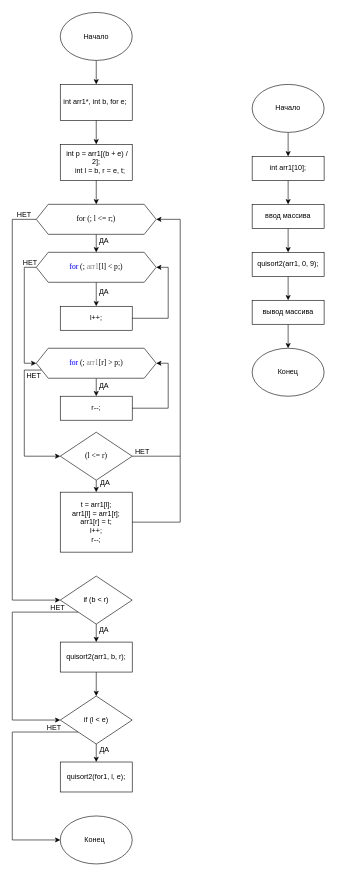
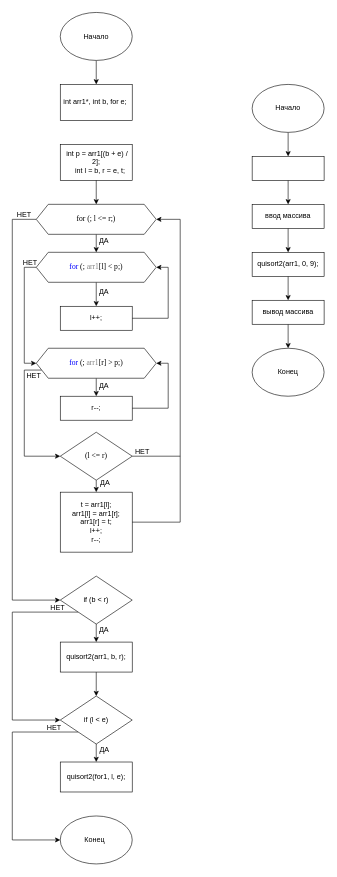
  <mxCell id="0" />
  <mxCell id="1" parent="0" />
  <mxCell id="2" style="edgeStyle=orthogonalEdgeStyle;rounded=0;orthogonalLoop=1;jettySize=auto;html=1;exitX=0.5;exitY=1;exitDx=0;exitDy=0;entryX=0.5;entryY=0;entryDx=0;entryDy=0;" edge="1" parent="1" source="3" target="28"><mxGeometry relative="1" as="geometry" /></mxCell>
  <mxCell id="3" value="" style="ellipse;whiteSpace=wrap;html=1;" vertex="1" parent="1"><mxGeometry x="100" y="20" width="120" height="80" as="geometry" /></mxCell>
  <mxCell id="4" value="" style="rounded=0;whiteSpace=wrap;html=1;" vertex="1" parent="1"><mxGeometry x="100" y="140" width="120" height="60" as="geometry" /></mxCell>
  <mxCell id="5" value="" style="rounded=0;whiteSpace=wrap;html=1;" vertex="1" parent="1"><mxGeometry x="100" y="240" width="120" height="60" as="geometry" /></mxCell>
  <mxCell id="6" style="edgeStyle=orthogonalEdgeStyle;rounded=0;orthogonalLoop=1;jettySize=auto;html=1;exitX=0;exitY=0.5;exitDx=0;exitDy=0;entryX=0;entryY=0.5;entryDx=0;entryDy=0;" edge="1" parent="1" source="8" target="18"><mxGeometry relative="1" as="geometry"><Array as="points"><mxPoint x="20" y="365" /><mxPoint x="20" y="1000" /></Array></mxGeometry></mxCell>
  <mxCell id="7" style="edgeStyle=orthogonalEdgeStyle;rounded=0;orthogonalLoop=1;jettySize=auto;html=1;exitX=0.5;exitY=1;exitDx=0;exitDy=0;entryX=0.5;entryY=0;entryDx=0;entryDy=0;" edge="1" parent="1" source="8" target="11"><mxGeometry relative="1" as="geometry" /></mxCell>
  <mxCell id="8" value="" style="shape=hexagon;perimeter=hexagonPerimeter2;whiteSpace=wrap;html=1;fixedSize=1;" vertex="1" parent="1"><mxGeometry x="60" y="340" width="200" height="50" as="geometry" /></mxCell>
  <mxCell id="9" style="edgeStyle=orthogonalEdgeStyle;rounded=0;orthogonalLoop=1;jettySize=auto;html=1;exitX=0.5;exitY=1;exitDx=0;exitDy=0;entryX=0.5;entryY=0;entryDx=0;entryDy=0;" edge="1" parent="1" source="11" target="12"><mxGeometry relative="1" as="geometry" /></mxCell>
  <mxCell id="10" style="edgeStyle=orthogonalEdgeStyle;rounded=0;orthogonalLoop=1;jettySize=auto;html=1;exitX=0;exitY=0.5;exitDx=0;exitDy=0;entryX=0;entryY=0.5;entryDx=0;entryDy=0;" edge="1" parent="1" source="11" target="37"><mxGeometry relative="1" as="geometry" /></mxCell>
  <mxCell id="11" value="" style="shape=hexagon;perimeter=hexagonPerimeter2;whiteSpace=wrap;html=1;fixedSize=1;" vertex="1" parent="1"><mxGeometry x="60" y="420" width="200" height="50" as="geometry" /></mxCell>
  <mxCell id="12" value="" style="rounded=0;whiteSpace=wrap;html=1;" vertex="1" parent="1"><mxGeometry x="100" y="510" width="120" height="40" as="geometry" /></mxCell>
  <mxCell id="13" style="edgeStyle=orthogonalEdgeStyle;rounded=0;orthogonalLoop=1;jettySize=auto;html=1;exitX=0.5;exitY=1;exitDx=0;exitDy=0;entryX=0.5;entryY=0;entryDx=0;entryDy=0;" edge="1" parent="1" source="14" target="44"><mxGeometry relative="1" as="geometry" /></mxCell>
  <mxCell id="14" value="" style="rhombus;whiteSpace=wrap;html=1;" vertex="1" parent="1"><mxGeometry x="100" y="720" width="120" height="80" as="geometry" /></mxCell>
  <mxCell id="15" value="" style="rounded=0;whiteSpace=wrap;html=1;" vertex="1" parent="1"><mxGeometry x="100" y="820" width="120" height="100" as="geometry" /></mxCell>
  <mxCell id="16" style="edgeStyle=orthogonalEdgeStyle;rounded=0;orthogonalLoop=1;jettySize=auto;html=1;exitX=0.5;exitY=1;exitDx=0;exitDy=0;entryX=0.5;entryY=0;entryDx=0;entryDy=0;" edge="1" parent="1" source="18" target="20"><mxGeometry relative="1" as="geometry" /></mxCell>
  <mxCell id="17" style="edgeStyle=orthogonalEdgeStyle;rounded=0;orthogonalLoop=1;jettySize=auto;html=1;exitX=0;exitY=1;exitDx=0;exitDy=0;entryX=0;entryY=0.5;entryDx=0;entryDy=0;" edge="1" parent="1" source="18" target="23"><mxGeometry relative="1" as="geometry"><Array as="points"><mxPoint x="20" y="1020" /><mxPoint x="20" y="1200" /></Array></mxGeometry></mxCell>
  <mxCell id="18" value="" style="rhombus;whiteSpace=wrap;html=1;" vertex="1" parent="1"><mxGeometry x="100" y="960" width="120" height="80" as="geometry" /></mxCell>
  <mxCell id="19" style="edgeStyle=orthogonalEdgeStyle;rounded=0;orthogonalLoop=1;jettySize=auto;html=1;exitX=0.5;exitY=1;exitDx=0;exitDy=0;entryX=0.5;entryY=0;entryDx=0;entryDy=0;" edge="1" parent="1" source="20" target="23"><mxGeometry relative="1" as="geometry" /></mxCell>
  <mxCell id="20" value="" style="rounded=0;whiteSpace=wrap;html=1;" vertex="1" parent="1"><mxGeometry x="100" y="1070" width="120" height="50" as="geometry" /></mxCell>
  <mxCell id="21" style="edgeStyle=orthogonalEdgeStyle;rounded=0;orthogonalLoop=1;jettySize=auto;html=1;exitX=0.5;exitY=1;exitDx=0;exitDy=0;entryX=0.5;entryY=0;entryDx=0;entryDy=0;" edge="1" parent="1" source="23" target="24"><mxGeometry relative="1" as="geometry" /></mxCell>
  <mxCell id="22" style="edgeStyle=orthogonalEdgeStyle;rounded=0;orthogonalLoop=1;jettySize=auto;html=1;exitX=0;exitY=1;exitDx=0;exitDy=0;entryX=0;entryY=0.5;entryDx=0;entryDy=0;" edge="1" parent="1" source="23" target="25"><mxGeometry relative="1" as="geometry"><Array as="points"><mxPoint x="20" y="1220" /><mxPoint x="20" y="1400" /></Array></mxGeometry></mxCell>
  <mxCell id="23" value="" style="rhombus;whiteSpace=wrap;html=1;" vertex="1" parent="1"><mxGeometry x="100" y="1160" width="120" height="80" as="geometry" /></mxCell>
  <mxCell id="24" value="" style="rounded=0;whiteSpace=wrap;html=1;" vertex="1" parent="1"><mxGeometry x="100" y="1270" width="120" height="50" as="geometry" /></mxCell>
  <mxCell id="25" value="" style="ellipse;whiteSpace=wrap;html=1;" vertex="1" parent="1"><mxGeometry x="100" y="1360" width="120" height="80" as="geometry" /></mxCell>
  <mxCell id="26" value="Начало" style="text;html=1;strokeColor=none;fillColor=none;align=center;verticalAlign=middle;whiteSpace=wrap;rounded=0;" vertex="1" parent="1"><mxGeometry x="105" y="50" width="110" height="20" as="geometry" /></mxCell>
- <mxCell id="27" style="edgeStyle=orthogonalEdgeStyle;rounded=0;orthogonalLoop=1;jettySize=auto;html=1;exitX=0.5;exitY=1;exitDx=0;exitDy=0;entryX=0.5;entryY=0;entryDx=0;entryDy=0;" edge="1" parent="1" source="28" target="30"><mxGeometry relative="1" as="geometry" /></mxCell>
  <mxCell id="28" value="int arr1*, int b, for e;&amp;nbsp;" style="text;html=1;strokeColor=none;fillColor=none;align=center;verticalAlign=middle;whiteSpace=wrap;rounded=0;" vertex="1" parent="1"><mxGeometry x="100" y="140" width="120" height="60" as="geometry" /></mxCell>
  <mxCell id="29" style="edgeStyle=orthogonalEdgeStyle;rounded=0;orthogonalLoop=1;jettySize=auto;html=1;exitX=0.5;exitY=1;exitDx=0;exitDy=0;entryX=0.5;entryY=0;entryDx=0;entryDy=0;" edge="1" parent="1" source="30" target="8"><mxGeometry relative="1" as="geometry" /></mxCell>
  <mxCell id="30" value="&lt;div&gt;&amp;nbsp;int p = arr1[(b + e) / 2];&lt;/div&gt;&lt;div&gt;&amp;nbsp; &amp;nbsp; int l = b, r = e, t;&lt;/div&gt;" style="text;html=1;strokeColor=none;fillColor=none;align=center;verticalAlign=middle;whiteSpace=wrap;rounded=0;" vertex="1" parent="1"><mxGeometry x="100" y="240" width="120" height="60" as="geometry" /></mxCell>
  <mxCell id="31" value="&lt;span lang=&quot;EN-US&quot; style=&quot;font-size: 9.5pt ; font-family: &amp;#34;consolas&amp;#34;&quot;&gt;for (; l &amp;lt;= r;)&lt;/span&gt;" style="text;html=1;strokeColor=none;fillColor=none;align=center;verticalAlign=middle;whiteSpace=wrap;rounded=0;" vertex="1" parent="1"><mxGeometry x="70" y="355" width="180" height="20" as="geometry" /></mxCell>
  <mxCell id="32" value="&lt;span lang=&quot;EN-US&quot; style=&quot;font-size: 9.5pt ; font-family: &amp;#34;consolas&amp;#34; ; color: blue&quot;&gt;for&lt;/span&gt;&lt;span lang=&quot;EN-US&quot; style=&quot;font-size: 9.5pt ; font-family: &amp;#34;consolas&amp;#34;&quot;&gt; (; &lt;/span&gt;&lt;span lang=&quot;EN-US&quot; style=&quot;font-size: 9.5pt ; font-family: &amp;#34;consolas&amp;#34; ; color: gray&quot;&gt;arr1&lt;/span&gt;&lt;span lang=&quot;EN-US&quot; style=&quot;font-size: 9.5pt ; font-family: &amp;#34;consolas&amp;#34;&quot;&gt;[l] &amp;lt; p;)&lt;/span&gt;" style="text;html=1;strokeColor=none;fillColor=none;align=center;verticalAlign=middle;whiteSpace=wrap;rounded=0;" vertex="1" parent="1"><mxGeometry x="80" y="435" width="160" height="20" as="geometry" /></mxCell>
  <mxCell id="33" style="edgeStyle=orthogonalEdgeStyle;rounded=0;orthogonalLoop=1;jettySize=auto;html=1;exitX=1;exitY=0.5;exitDx=0;exitDy=0;entryX=1;entryY=0.5;entryDx=0;entryDy=0;" edge="1" parent="1" source="34" target="11"><mxGeometry relative="1" as="geometry"><Array as="points"><mxPoint x="280" y="530" /><mxPoint x="280" y="445" /></Array></mxGeometry></mxCell>
  <mxCell id="34" value="l++;" style="text;html=1;strokeColor=none;fillColor=none;align=center;verticalAlign=middle;whiteSpace=wrap;rounded=0;" vertex="1" parent="1"><mxGeometry x="100" y="520" width="120" height="20" as="geometry" /></mxCell>
  <mxCell id="35" style="edgeStyle=orthogonalEdgeStyle;rounded=0;orthogonalLoop=1;jettySize=auto;html=1;exitX=0.5;exitY=1;exitDx=0;exitDy=0;entryX=0.5;entryY=0;entryDx=0;entryDy=0;" edge="1" parent="1" source="37" target="38"><mxGeometry relative="1" as="geometry" /></mxCell>
  <mxCell id="36" style="edgeStyle=orthogonalEdgeStyle;rounded=0;orthogonalLoop=1;jettySize=auto;html=1;exitX=0;exitY=0.75;exitDx=0;exitDy=0;entryX=0;entryY=0.5;entryDx=0;entryDy=0;" edge="1" parent="1" source="37" target="14"><mxGeometry relative="1" as="geometry"><Array as="points"><mxPoint x="40" y="616" /><mxPoint x="40" y="760" /></Array></mxGeometry></mxCell>
  <mxCell id="37" value="" style="shape=hexagon;perimeter=hexagonPerimeter2;whiteSpace=wrap;html=1;fixedSize=1;" vertex="1" parent="1"><mxGeometry x="60" y="580" width="200" height="50" as="geometry" /></mxCell>
  <mxCell id="38" value="" style="rounded=0;whiteSpace=wrap;html=1;" vertex="1" parent="1"><mxGeometry x="100" y="660" width="120" height="40" as="geometry" /></mxCell>
  <mxCell id="39" value="&lt;span lang=&quot;EN-US&quot; style=&quot;font-size: 9.5pt ; font-family: &amp;#34;consolas&amp;#34; ; color: blue&quot;&gt;for&lt;/span&gt;&lt;span lang=&quot;EN-US&quot; style=&quot;font-size: 9.5pt ; font-family: &amp;#34;consolas&amp;#34;&quot;&gt; (; &lt;/span&gt;&lt;span lang=&quot;EN-US&quot; style=&quot;font-size: 9.5pt ; font-family: &amp;#34;consolas&amp;#34; ; color: gray&quot;&gt;arr1&lt;/span&gt;&lt;span lang=&quot;EN-US&quot; style=&quot;font-size: 9.5pt ; font-family: &amp;#34;consolas&amp;#34;&quot;&gt;[r] &amp;gt; p;)&lt;/span&gt;" style="text;html=1;strokeColor=none;fillColor=none;align=center;verticalAlign=middle;whiteSpace=wrap;rounded=0;" vertex="1" parent="1"><mxGeometry x="70" y="595" width="180" height="20" as="geometry" /></mxCell>
  <mxCell id="40" style="edgeStyle=orthogonalEdgeStyle;rounded=0;orthogonalLoop=1;jettySize=auto;html=1;exitX=1;exitY=0.5;exitDx=0;exitDy=0;entryX=1;entryY=0.5;entryDx=0;entryDy=0;" edge="1" parent="1" source="41" target="37"><mxGeometry relative="1" as="geometry"><Array as="points"><mxPoint x="280" y="680" /><mxPoint x="280" y="605" /></Array></mxGeometry></mxCell>
  <mxCell id="41" value="r--;" style="text;html=1;strokeColor=none;fillColor=none;align=center;verticalAlign=middle;whiteSpace=wrap;rounded=0;" vertex="1" parent="1"><mxGeometry x="100" y="670" width="120" height="20" as="geometry" /></mxCell>
  <mxCell id="42" value="&lt;span lang=&quot;EN-US&quot; style=&quot;font-size: 9.5pt ; font-family: &amp;#34;consolas&amp;#34;&quot;&gt;(l &amp;lt;= r)&lt;/span&gt;" style="text;html=1;strokeColor=none;fillColor=none;align=center;verticalAlign=middle;whiteSpace=wrap;rounded=0;" vertex="1" parent="1"><mxGeometry x="120" y="750" width="80" height="20" as="geometry" /></mxCell>
  <mxCell id="43" style="edgeStyle=orthogonalEdgeStyle;rounded=0;orthogonalLoop=1;jettySize=auto;html=1;exitX=1;exitY=0.5;exitDx=0;exitDy=0;entryX=1;entryY=0.5;entryDx=0;entryDy=0;" edge="1" parent="1" source="44" target="8"><mxGeometry relative="1" as="geometry"><Array as="points"><mxPoint x="300" y="870" /><mxPoint x="300" y="365" /></Array></mxGeometry></mxCell>
  <mxCell id="44" value="t = arr1[l];&lt;br&gt;arr1[l] = arr1[r];&lt;br&gt;arr1[r] = t;&lt;br&gt;l++;&lt;br&gt;r--;" style="text;html=1;strokeColor=none;fillColor=none;align=center;verticalAlign=middle;whiteSpace=wrap;rounded=0;" vertex="1" parent="1"><mxGeometry x="100" y="820" width="120" height="100" as="geometry" /></mxCell>
  <mxCell id="45" value="if (b &amp;lt; r)" style="text;html=1;strokeColor=none;fillColor=none;align=center;verticalAlign=middle;whiteSpace=wrap;rounded=0;" vertex="1" parent="1"><mxGeometry x="120" y="990" width="80" height="20" as="geometry" /></mxCell>
  <mxCell id="46" value="if (l &amp;lt; e)" style="text;html=1;strokeColor=none;fillColor=none;align=center;verticalAlign=middle;whiteSpace=wrap;rounded=0;" vertex="1" parent="1"><mxGeometry x="120" y="1190" width="80" height="20" as="geometry" /></mxCell>
  <mxCell id="47" value="quisort2(arr1, b, r);" style="text;html=1;strokeColor=none;fillColor=none;align=center;verticalAlign=middle;whiteSpace=wrap;rounded=0;" vertex="1" parent="1"><mxGeometry x="100" y="1085" width="120" height="20" as="geometry" /></mxCell>
  <mxCell id="48" value="quisort2(for1, l, e);" style="text;html=1;strokeColor=none;fillColor=none;align=center;verticalAlign=middle;whiteSpace=wrap;rounded=0;" vertex="1" parent="1"><mxGeometry x="100" y="1285" width="120" height="20" as="geometry" /></mxCell>
  <mxCell id="49" value="Конец" style="text;html=1;strokeColor=none;fillColor=none;align=center;verticalAlign=middle;whiteSpace=wrap;rounded=0;" vertex="1" parent="1"><mxGeometry x="105" y="1390" width="105" height="20" as="geometry" /></mxCell>
  <mxCell id="50" value="" style="endArrow=none;html=1;" edge="1" parent="1"><mxGeometry width="50" height="50" relative="1" as="geometry"><mxPoint x="220" y="760" as="sourcePoint" /><mxPoint x="300" y="760" as="targetPoint" /></mxGeometry></mxCell>
  <mxCell id="51" value="НЕТ" style="text;html=1;strokeColor=none;fillColor=none;align=center;verticalAlign=middle;whiteSpace=wrap;rounded=0;" vertex="1" parent="1"><mxGeometry x="20" y="348" width="40" height="20" as="geometry" /></mxCell>
  <mxCell id="52" value="ДА" style="text;html=1;strokeColor=none;fillColor=none;align=center;verticalAlign=middle;whiteSpace=wrap;rounded=0;" vertex="1" parent="1"><mxGeometry x="153" y="391" width="40" height="20" as="geometry" /></mxCell>
  <mxCell id="53" value="НЕТ" style="text;html=1;strokeColor=none;fillColor=none;align=center;verticalAlign=middle;whiteSpace=wrap;rounded=0;" vertex="1" parent="1"><mxGeometry x="30" y="428" width="40" height="20" as="geometry" /></mxCell>
  <mxCell id="54" value="ДА" style="text;html=1;strokeColor=none;fillColor=none;align=center;verticalAlign=middle;whiteSpace=wrap;rounded=0;" vertex="1" parent="1"><mxGeometry x="153" y="476" width="40" height="20" as="geometry" /></mxCell>
  <mxCell id="55" value="НЕТ" style="text;html=1;strokeColor=none;fillColor=none;align=center;verticalAlign=middle;whiteSpace=wrap;rounded=0;" vertex="1" parent="1"><mxGeometry x="36" y="616" width="40" height="20" as="geometry" /></mxCell>
  <mxCell id="56" value="ДА" style="text;html=1;strokeColor=none;fillColor=none;align=center;verticalAlign=middle;whiteSpace=wrap;rounded=0;" vertex="1" parent="1"><mxGeometry x="153" y="633" width="40" height="20" as="geometry" /></mxCell>
  <mxCell id="57" value="НЕТ" style="text;html=1;strokeColor=none;fillColor=none;align=center;verticalAlign=middle;whiteSpace=wrap;rounded=0;" vertex="1" parent="1"><mxGeometry x="217" y="743" width="40" height="20" as="geometry" /></mxCell>
  <mxCell id="58" value="ДА" style="text;html=1;strokeColor=none;fillColor=none;align=center;verticalAlign=middle;whiteSpace=wrap;rounded=0;" vertex="1" parent="1"><mxGeometry x="155" y="794" width="40" height="20" as="geometry" /></mxCell>
  <mxCell id="59" value="НЕТ" style="text;html=1;strokeColor=none;fillColor=none;align=center;verticalAlign=middle;whiteSpace=wrap;rounded=0;" vertex="1" parent="1"><mxGeometry x="76" y="1003" width="40" height="20" as="geometry" /></mxCell>
  <mxCell id="60" value="ДА" style="text;html=1;strokeColor=none;fillColor=none;align=center;verticalAlign=middle;whiteSpace=wrap;rounded=0;" vertex="1" parent="1"><mxGeometry x="153" y="1040" width="40" height="20" as="geometry" /></mxCell>
  <mxCell id="61" value="НЕТ" style="text;html=1;strokeColor=none;fillColor=none;align=center;verticalAlign=middle;whiteSpace=wrap;rounded=0;" vertex="1" parent="1"><mxGeometry x="70" y="1203" width="40" height="20" as="geometry" /></mxCell>
  <mxCell id="62" value="ДА" style="text;html=1;strokeColor=none;fillColor=none;align=center;verticalAlign=middle;whiteSpace=wrap;rounded=0;" vertex="1" parent="1"><mxGeometry x="154" y="1240" width="40" height="20" as="geometry" /></mxCell>
  <mxCell id="63" style="edgeStyle=orthogonalEdgeStyle;rounded=0;orthogonalLoop=1;jettySize=auto;html=1;exitX=0.5;exitY=1;exitDx=0;exitDy=0;entryX=0.5;entryY=0;entryDx=0;entryDy=0;" edge="1" parent="1" source="64" target="66"><mxGeometry relative="1" as="geometry" /></mxCell>
  <mxCell id="64" value="" style="ellipse;whiteSpace=wrap;html=1;" vertex="1" parent="1"><mxGeometry x="420" y="140" width="120" height="80" as="geometry" /></mxCell>
  <mxCell id="65" style="edgeStyle=orthogonalEdgeStyle;rounded=0;orthogonalLoop=1;jettySize=auto;html=1;exitX=0.5;exitY=1;exitDx=0;exitDy=0;entryX=0.5;entryY=0;entryDx=0;entryDy=0;" edge="1" parent="1" source="66" target="68"><mxGeometry relative="1" as="geometry" /></mxCell>
  <mxCell id="66" value="" style="rounded=0;whiteSpace=wrap;html=1;" vertex="1" parent="1"><mxGeometry x="420" y="260" width="120" height="40" as="geometry" /></mxCell>
  <mxCell id="67" style="edgeStyle=orthogonalEdgeStyle;rounded=0;orthogonalLoop=1;jettySize=auto;html=1;exitX=0.5;exitY=1;exitDx=0;exitDy=0;entryX=0.5;entryY=0;entryDx=0;entryDy=0;" edge="1" parent="1" source="68" target="70"><mxGeometry relative="1" as="geometry" /></mxCell>
  <mxCell id="68" value="" style="rounded=0;whiteSpace=wrap;html=1;" vertex="1" parent="1"><mxGeometry x="420" y="340" width="120" height="40" as="geometry" /></mxCell>
  <mxCell id="69" style="edgeStyle=orthogonalEdgeStyle;rounded=0;orthogonalLoop=1;jettySize=auto;html=1;exitX=0.5;exitY=1;exitDx=0;exitDy=0;entryX=0.5;entryY=0;entryDx=0;entryDy=0;" edge="1" parent="1" source="70" target="72"><mxGeometry relative="1" as="geometry" /></mxCell>
  <mxCell id="70" value="" style="rounded=0;whiteSpace=wrap;html=1;" vertex="1" parent="1"><mxGeometry x="420" y="420" width="120" height="40" as="geometry" /></mxCell>
  <mxCell id="71" style="edgeStyle=orthogonalEdgeStyle;rounded=0;orthogonalLoop=1;jettySize=auto;html=1;exitX=0.5;exitY=1;exitDx=0;exitDy=0;entryX=0.5;entryY=0;entryDx=0;entryDy=0;" edge="1" parent="1" source="72" target="73"><mxGeometry relative="1" as="geometry" /></mxCell>
  <mxCell id="72" value="" style="rounded=0;whiteSpace=wrap;html=1;" vertex="1" parent="1"><mxGeometry x="420" y="500" width="120" height="40" as="geometry" /></mxCell>
  <mxCell id="73" value="" style="ellipse;whiteSpace=wrap;html=1;" vertex="1" parent="1"><mxGeometry x="420" y="580" width="120" height="80" as="geometry" /></mxCell>
  <mxCell id="74" value="Начало" style="text;html=1;strokeColor=none;fillColor=none;align=center;verticalAlign=middle;whiteSpace=wrap;rounded=0;" vertex="1" parent="1"><mxGeometry x="430" y="170" width="100" height="20" as="geometry" /></mxCell>
- <mxCell id="75" value="int arr1[10];" style="text;html=1;strokeColor=none;fillColor=none;align=center;verticalAlign=middle;whiteSpace=wrap;rounded=0;" vertex="1" parent="1"><mxGeometry x="420" y="270" width="120" height="20" as="geometry" /></mxCell>
  <mxCell id="76" value="ввод массива" style="text;html=1;strokeColor=none;fillColor=none;align=center;verticalAlign=middle;whiteSpace=wrap;rounded=0;" vertex="1" parent="1"><mxGeometry x="420" y="350" width="120" height="20" as="geometry" /></mxCell>
  <mxCell id="77" value="вывод массива" style="text;html=1;strokeColor=none;fillColor=none;align=center;verticalAlign=middle;whiteSpace=wrap;rounded=0;" vertex="1" parent="1"><mxGeometry x="420" y="510" width="120" height="20" as="geometry" /></mxCell>
  <mxCell id="78" value="quisort2(arr1, 0, 9);" style="text;html=1;strokeColor=none;fillColor=none;align=center;verticalAlign=middle;whiteSpace=wrap;rounded=0;" vertex="1" parent="1"><mxGeometry x="420" y="430" width="120" height="20" as="geometry" /></mxCell>
  <mxCell id="79" value="Конец" style="text;html=1;strokeColor=none;fillColor=none;align=center;verticalAlign=middle;whiteSpace=wrap;rounded=0;" vertex="1" parent="1"><mxGeometry x="430" y="610" width="100" height="20" as="geometry" /></mxCell>
